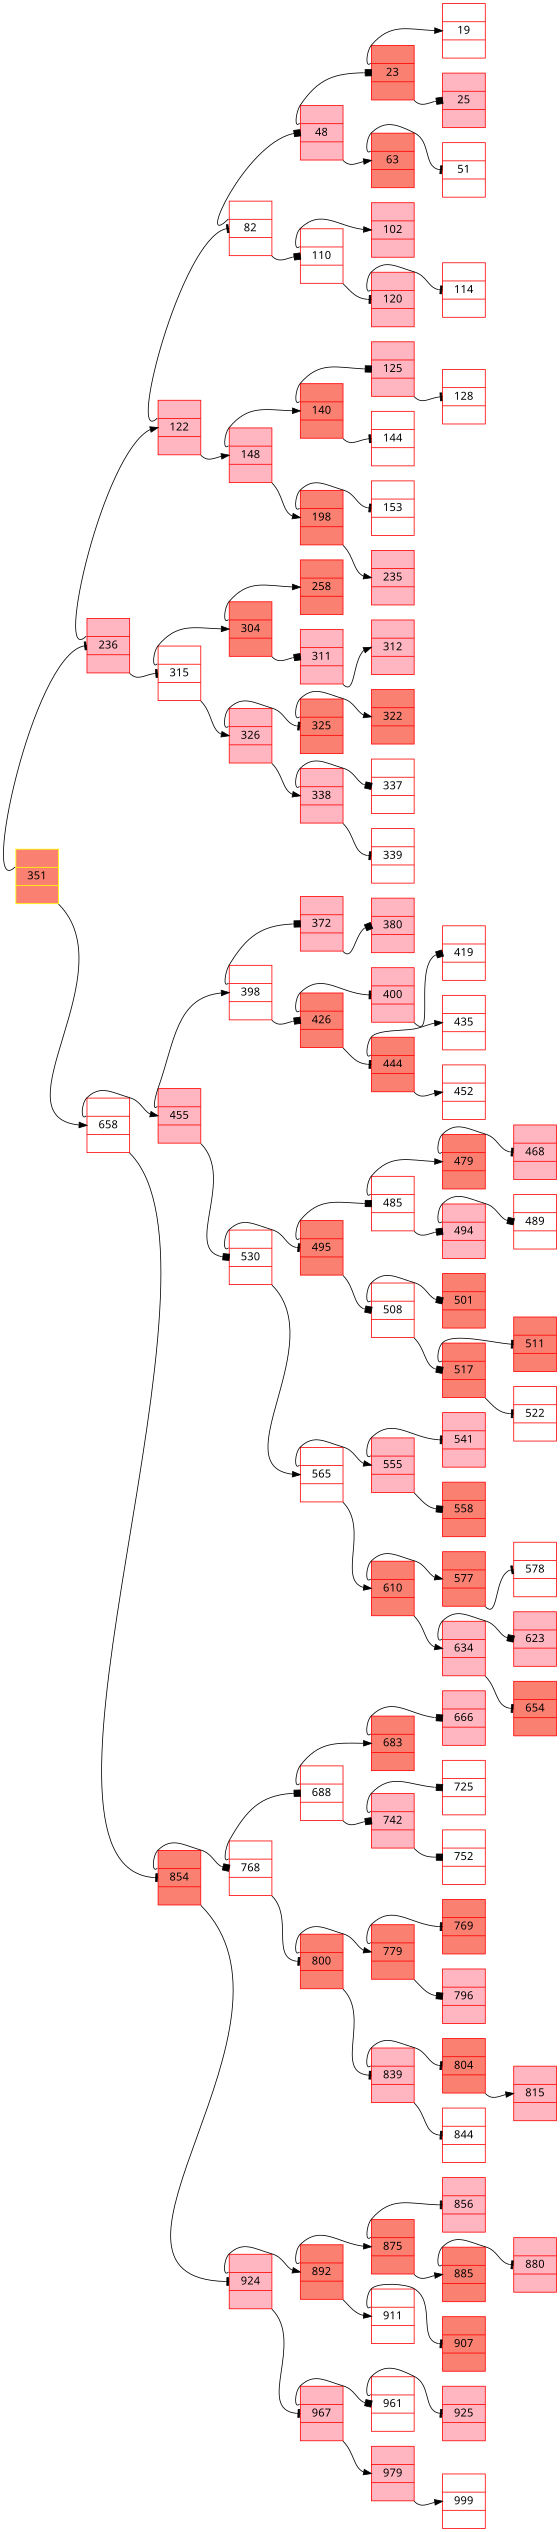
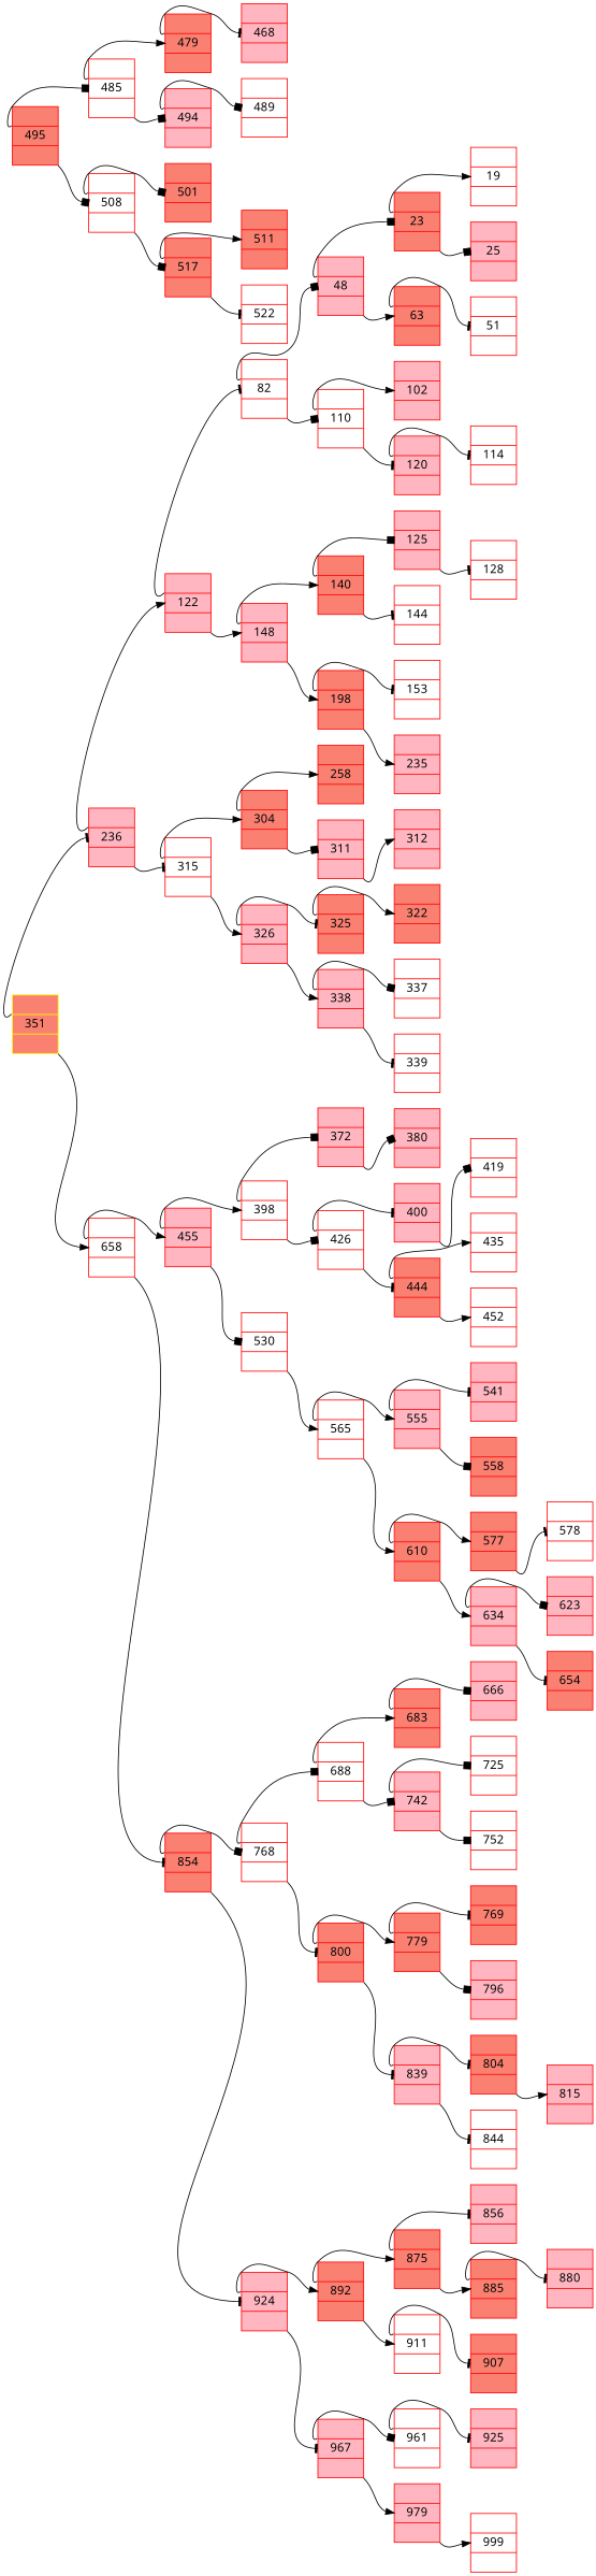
  digraph {
    rankdir=LR
    node [color=red fillcolor=lightpink fontname=Verdana shape=record style=filled]
    edge [arrowhead=normal fontname=Verdana headport=d style=solid tailport="l:sw"]
    n1 [color=yellow fillcolor=salmon height=.1 label="<l> |<d>351|<r> "]
    n2 [height=.1 label="<l> |<d>236|<r> "]
    n3 [fillcolor=white height=.1 label="<l> |<d>658|<r> "]
    n4 [height=.1 label="<l> |<d>122|<r> "]
    n5 [fillcolor=white height=.1 label="<l> |<d>315|<r> "]
    n6 [height=.1 label="<l> |<d>455|<r> "]
    n7 [fillcolor=salmon height=.1 label="<l> |<d>854|<r> "]
    n8 [fillcolor=white height=.1 label="<l> |<d>82|<r> "]
    n9 [height=.1 label="<l> |<d>148|<r> "]
    n10 [fillcolor=salmon height=.1 label="<l> |<d>304|<r> "]
    n11 [height=.1 label="<l> |<d>326|<r> "]
    n12 [fillcolor=white height=.1 label="<l> |<d>398|<r> "]
    n13 [fillcolor=white height=.1 label="<l> |<d>530|<r> "]
    n14 [fillcolor=white height=.1 label="<l> |<d>768|<r> "]
    n15 [height=.1 label="<l> |<d>924|<r> "]
    n16 [height=.1 label="<l> |<d>48|<r> "]
    n17 [fillcolor=white height=.1 label="<l> |<d>110|<r> "]
    n18 [fillcolor=salmon height=.1 label="<l> |<d>140|<r> "]
    n19 [fillcolor=salmon height=.1 label="<l> |<d>198|<r> "]
    n20 [fillcolor=salmon height=.1 label="<l> |<d>258|<r> "]
    n21 [height=.1 label="<l> |<d>311|<r> "]
    n22 [fillcolor=salmon height=.1 label="<l> |<d>325|<r> "]
    n23 [height=.1 label="<l> |<d>338|<r> "]
    n24 [height=.1 label="<l> |<d>372|<r> "]
-   n25 [fillcolor=salmon height=.1 label="<l> |<d>426|<r> "]
+   n25 [fillcolor=white height=.1 label="<l> |<d>426|<r> "]
    n26 [fillcolor=salmon height=.1 label="<l> |<d>495|<r> "]
    n27 [fillcolor=white height=.1 label="<l> |<d>565|<r> "]
    n28 [fillcolor=white height=.1 label="<l> |<d>688|<r> "]
    n29 [fillcolor=salmon height=.1 label="<l> |<d>800|<r> "]
    n30 [fillcolor=salmon height=.1 label="<l> |<d>892|<r> "]
    n31 [height=.1 label="<l> |<d>967|<r> "]
    n32 [fillcolor=salmon height=.1 label="<l> |<d>23|<r> "]
    n33 [fillcolor=salmon height=.1 label="<l> |<d>63|<r> "]
    n34 [height=.1 label="<l> |<d>102|<r> "]
    n35 [height=.1 label="<l> |<d>120|<r> "]
    n36 [height=.1 label="<l> |<d>125|<r> "]
    n37 [fillcolor=white height=.1 label="<l> |<d>144|<r> "]
    n38 [fillcolor=white height=.1 label="<l> |<d>153|<r> "]
    n39 [height=.1 label="<l> |<d>235|<r> "]
    n40 [height=.1 label="<l> |<d>312|<r> "]
    n41 [fillcolor=salmon height=.1 label="<l> |<d>322|<r> "]
    n42 [fillcolor=white height=.1 label="<l> |<d>337|<r> "]
    n43 [fillcolor=white height=.1 label="<l> |<d>339|<r> "]
    n44 [height=.1 label="<l> |<d>380|<r> "]
    n45 [height=.1 label="<l> |<d>400|<r> "]
    n46 [fillcolor=salmon height=.1 label="<l> |<d>444|<r> "]
    n47 [fillcolor=white height=.1 label="<l> |<d>485|<r> "]
    n48 [fillcolor=white height=.1 label="<l> |<d>508|<r> "]
    n49 [height=.1 label="<l> |<d>555|<r> "]
    n50 [fillcolor=salmon height=.1 label="<l> |<d>610|<r> "]
    n51 [fillcolor=salmon height=.1 label="<l> |<d>683|<r> "]
    n52 [height=.1 label="<l> |<d>742|<r> "]
    n53 [fillcolor=salmon height=.1 label="<l> |<d>779|<r> "]
    n54 [height=.1 label="<l> |<d>839|<r> "]
    n55 [fillcolor=salmon height=.1 label="<l> |<d>875|<r> "]
    n56 [fillcolor=white height=.1 label="<l> |<d>911|<r> "]
    n57 [fillcolor=white height=.1 label="<l> |<d>961|<r> "]
    n58 [height=.1 label="<l> |<d>979|<r> "]
    n59 [fillcolor=white height=.1 label="<l> |<d>19|<r> "]
    n60 [height=.1 label="<l> |<d>25|<r> "]
    n61 [fillcolor=white height=.1 label="<l> |<d>51|<r> "]
    n62 [fillcolor=white height=.1 label="<l> |<d>114|<r> "]
    n63 [fillcolor=white height=.1 label="<l> |<d>128|<r> "]
    n64 [fillcolor=white height=.1 label="<l> |<d>419|<r> "]
    n65 [fillcolor=white height=.1 label="<l> |<d>435|<r> "]
    n66 [fillcolor=white height=.1 label="<l> |<d>452|<r> "]
    n67 [fillcolor=salmon height=.1 label="<l> |<d>479|<r> "]
    n68 [height=.1 label="<l> |<d>494|<r> "]
    n69 [fillcolor=salmon height=.1 label="<l> |<d>501|<r> "]
    n70 [fillcolor=salmon height=.1 label="<l> |<d>517|<r> "]
    n71 [height=.1 label="<l> |<d>541|<r> "]
    n72 [fillcolor=salmon height=.1 label="<l> |<d>558|<r> "]
    n73 [fillcolor=salmon height=.1 label="<l> |<d>577|<r> "]
    n74 [height=.1 label="<l> |<d>634|<r> "]
    n75 [height=.1 label="<l> |<d>666|<r> "]
    n76 [fillcolor=white height=.1 label="<l> |<d>725|<r> "]
    n77 [fillcolor=white height=.1 label="<l> |<d>752|<r> "]
    n78 [fillcolor=salmon height=.1 label="<l> |<d>769|<r> "]
    n79 [height=.1 label="<l> |<d>796|<r> "]
    n80 [fillcolor=salmon height=.1 label="<l> |<d>804|<r> "]
    n81 [fillcolor=white height=.1 label="<l> |<d>844|<r> "]
    n82 [height=.1 label="<l> |<d>856|<r> "]
    n83 [fillcolor=salmon height=.1 label="<l> |<d>885|<r> "]
    n84 [fillcolor=salmon height=.1 label="<l> |<d>907|<r> "]
    n85 [height=.1 label="<l> |<d>925|<r> "]
    n86 [fillcolor=white height=.1 label="<l> |<d>999|<r> "]
    n87 [height=.1 label="<l> |<d>468|<r> "]
    n88 [fillcolor=white height=.1 label="<l> |<d>489|<r> "]
    n89 [fillcolor=salmon height=.1 label="<l> |<d>511|<r> "]
    n90 [fillcolor=white height=.1 label="<l> |<d>522|<r> "]
    n91 [fillcolor=white height=.1 label="<l> |<d>578|<r> "]
    n92 [height=.1 label="<l> |<d>623|<r> "]
    n93 [fillcolor=salmon height=.1 label="<l> |<d>654|<r> "]
    n94 [height=.1 label="<l> |<d>815|<r> "]
    n95 [height=.1 label="<l> |<d>880|<r> "]
    n1 -> n2 [arrowhead=tee]
    n1 -> n3 [tailport="r:se"]
    n2 -> n4
    n2 -> n5 [arrowhead=tee tailport="r:se"]
    n3 -> n6
    n3 -> n7 [arrowhead=tee tailport="r:se"]
    n4 -> n8 [arrowhead=tee]
    n4 -> n9 [tailport="r:se"]
    n5 -> n10
    n5 -> n11 [tailport="r:se"]
    n6 -> n12
    n6 -> n13 [arrowhead=box tailport="r:se"]
    n7 -> n14 [arrowhead=box]
    n7 -> n15 [arrowhead=tee tailport="r:se"]
    n8 -> n16 [arrowhead=box]
    n8 -> n17 [arrowhead=box tailport="r:se"]
    n9 -> n18
    n9 -> n19 [tailport="r:se"]
    n10 -> n20
    n10 -> n21 [arrowhead=box tailport="r:se"]
    n11 -> n22 [arrowhead=tee]
    n11 -> n23 [tailport="r:se"]
    n12 -> n24 [arrowhead=box]
    n12 -> n25 [arrowhead=box tailport="r:se"]
-   n13 -> n26 [arrowhead=tee]
    n13 -> n27 [tailport="r:se"]
    n14 -> n28 [arrowhead=box]
    n14 -> n29 [arrowhead=tee tailport="r:se"]
    n15 -> n30
    n15 -> n31 [arrowhead=tee tailport="r:se"]
    n16 -> n32 [arrowhead=box]
    n16 -> n33 [tailport="r:se"]
    n17 -> n34
    n17 -> n35 [arrowhead=tee tailport="r:se"]
    n18 -> n36 [arrowhead=box]
    n18 -> n37 [arrowhead=tee tailport="r:se"]
    n19 -> n38 [arrowhead=tee]
    n19 -> n39 [tailport="r:se"]
    n21 -> n40 [tailport="r:se"]
    n22 -> n41
    n23 -> n42 [arrowhead=box]
    n23 -> n43 [arrowhead=tee tailport="r:se"]
    n24 -> n44 [arrowhead=box tailport="r:se"]
    n25 -> n45 [arrowhead=tee]
    n25 -> n46 [arrowhead=tee tailport="r:se"]
    n26 -> n47 [arrowhead=box]
    n26 -> n48 [arrowhead=box tailport="r:se"]
    n27 -> n49
    n27 -> n50 [tailport="r:se"]
    n28 -> n51
    n28 -> n52 [arrowhead=box tailport="r:se"]
    n29 -> n53
    n29 -> n54 [arrowhead=tee tailport="r:se"]
    n30 -> n55
    n30 -> n56 [tailport="r:se"]
    n31 -> n57 [arrowhead=box]
    n31 -> n58 [tailport="r:se"]
    n32 -> n59
    n32 -> n60 [arrowhead=box tailport="r:se"]
    n33 -> n61 [arrowhead=tee]
    n35 -> n62 [arrowhead=tee]
    n36 -> n63 [arrowhead=tee tailport="r:se"]
    n45 -> n64 [arrowhead=box tailport="r:se"]
    n46 -> n65
    n46 -> n66 [tailport="r:se"]
    n47 -> n67
    n47 -> n68 [arrowhead=box tailport="r:se"]
    n48 -> n69 [arrowhead=box]
    n48 -> n70 [arrowhead=box tailport="r:se"]
    n49 -> n71 [arrowhead=tee]
    n49 -> n72 [arrowhead=box tailport="r:se"]
    n50 -> n73
    n50 -> n74 [tailport="r:se"]
    n51 -> n75 [arrowhead=box]
    n52 -> n76 [arrowhead=box]
    n52 -> n77 [arrowhead=box tailport="r:se"]
    n53 -> n78 [arrowhead=tee]
    n53 -> n79 [arrowhead=box tailport="r:se"]
    n54 -> n80 [arrowhead=tee]
    n54 -> n81 [arrowhead=tee tailport="r:se"]
    n55 -> n82 [arrowhead=tee]
    n55 -> n83 [tailport="r:se"]
    n56 -> n84 [arrowhead=tee]
    n57 -> n85 [arrowhead=tee]
    n58 -> n86 [tailport="r:se"]
    n67 -> n87 [arrowhead=tee]
    n68 -> n88 [arrowhead=box]
-   n70 -> n89 [arrowhead=tee]
+   n70 -> n89
    n70 -> n90 [arrowhead=tee tailport="r:se"]
    n73 -> n91 [arrowhead=tee tailport="r:se"]
    n74 -> n92 [arrowhead=box]
    n74 -> n93 [arrowhead=tee tailport="r:se"]
    n80 -> n94 [tailport="r:se"]
    n83 -> n95 [arrowhead=tee]
  }
